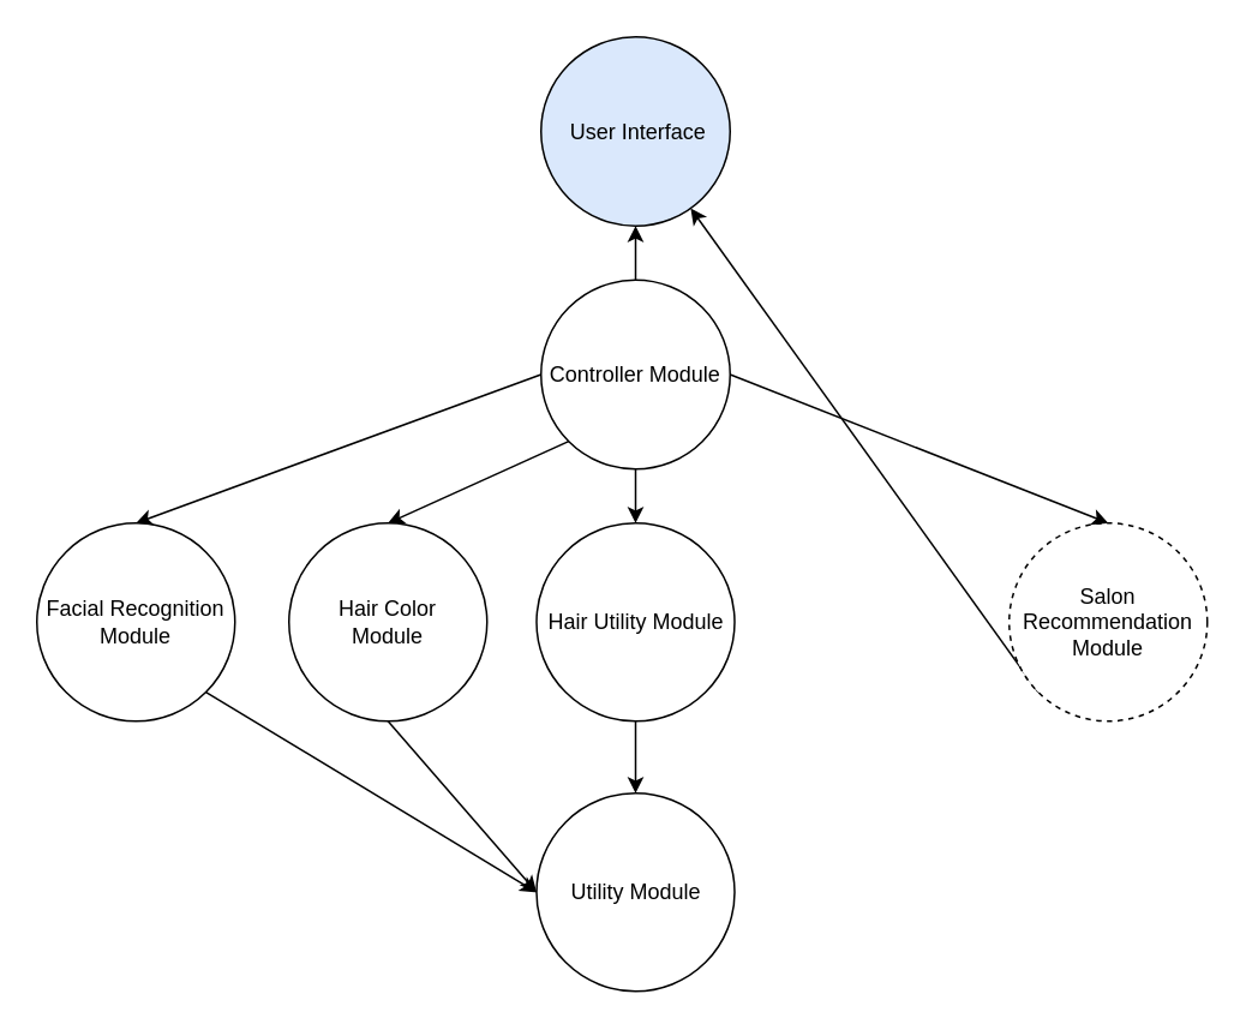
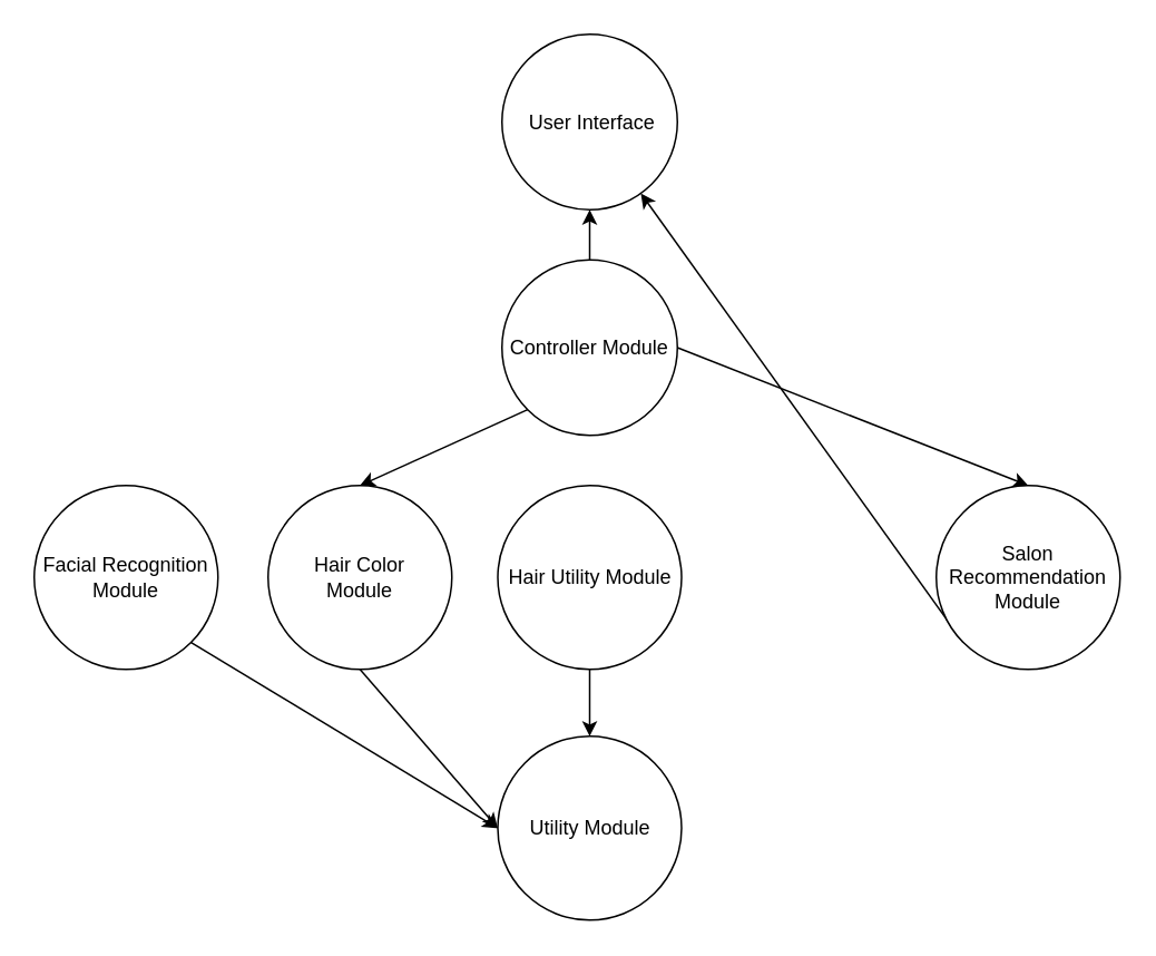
  <mxCell id="0" />
  <mxCell id="1" parent="0" />
- <mxCell id="2" value="&amp;nbsp;User Interface" style="ellipse;whiteSpace=wrap;html=1;aspect=fixed;fillColor=#dae8fc;" vertex="1" parent="1"><mxGeometry x="300" y="20" width="105" height="105" as="geometry" /></mxCell>
+ <mxCell id="2" value="&amp;nbsp;User Interface" style="ellipse;whiteSpace=wrap;html=1;aspect=fixed;" vertex="1" parent="1"><mxGeometry x="300" y="20" width="105" height="105" as="geometry" /></mxCell>
  <mxCell id="3" style="edgeStyle=none;rounded=0;orthogonalLoop=1;jettySize=auto;html=1;exitX=0;exitY=1;exitDx=0;exitDy=0;" edge="1" parent="1" source="4" target="2"><mxGeometry relative="1" as="geometry" /></mxCell>
- <mxCell id="4" value="Salon Recommendation Module" style="ellipse;whiteSpace=wrap;html=1;aspect=fixed;dashed=1;" vertex="1" parent="1"><mxGeometry x="560" y="290" width="110" height="110" as="geometry" /></mxCell>
+ <mxCell id="4" value="Salon Recommendation Module" style="ellipse;whiteSpace=wrap;html=1;aspect=fixed;" vertex="1" parent="1"><mxGeometry x="560" y="290" width="110" height="110" as="geometry" /></mxCell>
  <mxCell id="5" style="edgeStyle=none;rounded=0;orthogonalLoop=1;jettySize=auto;html=1;exitX=1;exitY=1;exitDx=0;exitDy=0;entryX=0;entryY=0.5;entryDx=0;entryDy=0;" edge="1" parent="1" source="6" target="17"><mxGeometry relative="1" as="geometry" /></mxCell>
  <mxCell id="6" value="Facial Recognition Module" style="ellipse;whiteSpace=wrap;html=1;aspect=fixed;" vertex="1" parent="1"><mxGeometry x="20" y="290" width="110" height="110" as="geometry" /></mxCell>
  <mxCell id="7" style="edgeStyle=none;rounded=0;orthogonalLoop=1;jettySize=auto;html=1;exitX=0.5;exitY=1;exitDx=0;exitDy=0;entryX=0;entryY=0.5;entryDx=0;entryDy=0;" edge="1" parent="1" source="8" target="17"><mxGeometry relative="1" as="geometry" /></mxCell>
  <mxCell id="8" value="Hair Color&lt;br&gt;Module" style="ellipse;whiteSpace=wrap;html=1;aspect=fixed;" vertex="1" parent="1"><mxGeometry x="160" y="290" width="110" height="110" as="geometry" /></mxCell>
  <mxCell id="9" style="edgeStyle=none;rounded=0;orthogonalLoop=1;jettySize=auto;html=1;exitX=0.5;exitY=1;exitDx=0;exitDy=0;entryX=0.5;entryY=0;entryDx=0;entryDy=0;" edge="1" parent="1" source="10" target="17"><mxGeometry relative="1" as="geometry" /></mxCell>
  <mxCell id="10" value="Hair Utility Module" style="ellipse;whiteSpace=wrap;html=1;aspect=fixed;" vertex="1" parent="1"><mxGeometry x="297.5" y="290" width="110" height="110" as="geometry" /></mxCell>
  <mxCell id="11" style="edgeStyle=orthogonalEdgeStyle;rounded=0;orthogonalLoop=1;jettySize=auto;html=1;exitX=0.5;exitY=0;exitDx=0;exitDy=0;entryX=0.5;entryY=1;entryDx=0;entryDy=0;" edge="1" parent="1" source="16" target="2"><mxGeometry relative="1" as="geometry" /></mxCell>
- <mxCell id="12" style="rounded=0;orthogonalLoop=1;jettySize=auto;html=1;exitX=0;exitY=0.5;exitDx=0;exitDy=0;entryX=0.5;entryY=0;entryDx=0;entryDy=0;" edge="1" parent="1" source="16" target="6"><mxGeometry relative="1" as="geometry" /></mxCell>
  <mxCell id="13" style="edgeStyle=none;rounded=0;orthogonalLoop=1;jettySize=auto;html=1;exitX=0;exitY=1;exitDx=0;exitDy=0;entryX=0.5;entryY=0;entryDx=0;entryDy=0;" edge="1" parent="1" source="16" target="8"><mxGeometry relative="1" as="geometry" /></mxCell>
- <mxCell id="14" style="edgeStyle=none;rounded=0;orthogonalLoop=1;jettySize=auto;html=1;exitX=0.5;exitY=1;exitDx=0;exitDy=0;entryX=0.5;entryY=0;entryDx=0;entryDy=0;" edge="1" parent="1" source="16" target="10"><mxGeometry relative="1" as="geometry" /></mxCell>
  <mxCell id="15" style="edgeStyle=none;rounded=0;orthogonalLoop=1;jettySize=auto;html=1;exitX=1;exitY=0.5;exitDx=0;exitDy=0;entryX=0.5;entryY=0;entryDx=0;entryDy=0;" edge="1" parent="1" source="16" target="4"><mxGeometry relative="1" as="geometry" /></mxCell>
  <mxCell id="16" value="Controller Module" style="ellipse;whiteSpace=wrap;html=1;aspect=fixed;" vertex="1" parent="1"><mxGeometry x="300" y="155" width="105" height="105" as="geometry" /></mxCell>
  <mxCell id="17" value="Utility Module" style="ellipse;whiteSpace=wrap;html=1;aspect=fixed;" vertex="1" parent="1"><mxGeometry x="297.5" y="440" width="110" height="110" as="geometry" /></mxCell>
